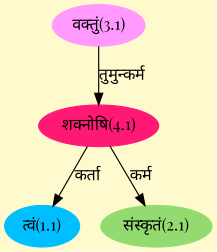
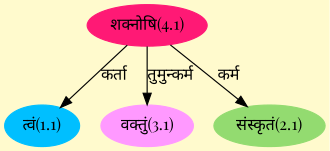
  digraph {
    bgcolor=lemonchiffon1
    compound=true
    fontname="Playfair Display"
    rankdir=BT
    node [fontname="Playfair Display" style=filled]
    edge [dir=back fontname="Playfair Display"]
    n1 [color="#00BFFF" label="त्वं(1.1)"]
    n2 [color="#FF1975" label="शक्नोषि(4.1)"]
    n3 [color="#FF99FF" label="वक्तुं(3.1)"]
    n4 [color="#93DB70" label="संस्कृतं(2.1)"]
    n1 -> n2 [label="कर्ता"]
-   n2 -> n3 [label="तुमुन्कर्म"]
+   n3 -> n2 [label="तुमुन्कर्म"]
    n4 -> n2 [label="कर्म"]
  }
